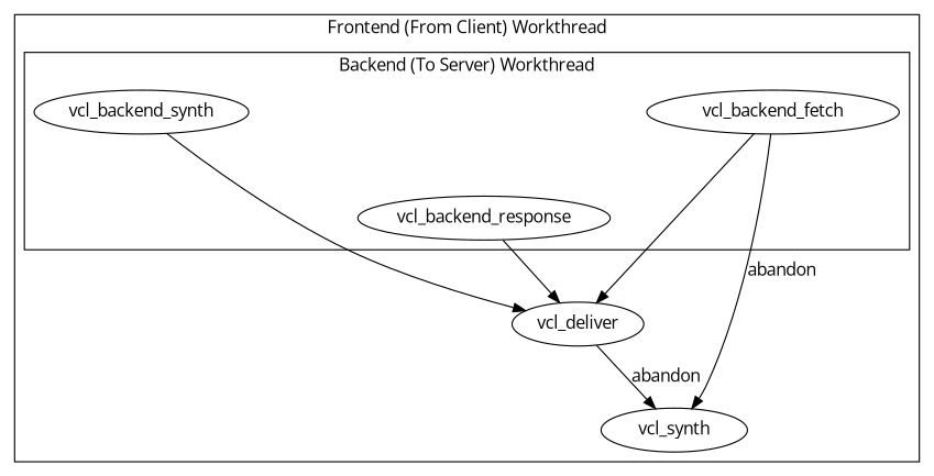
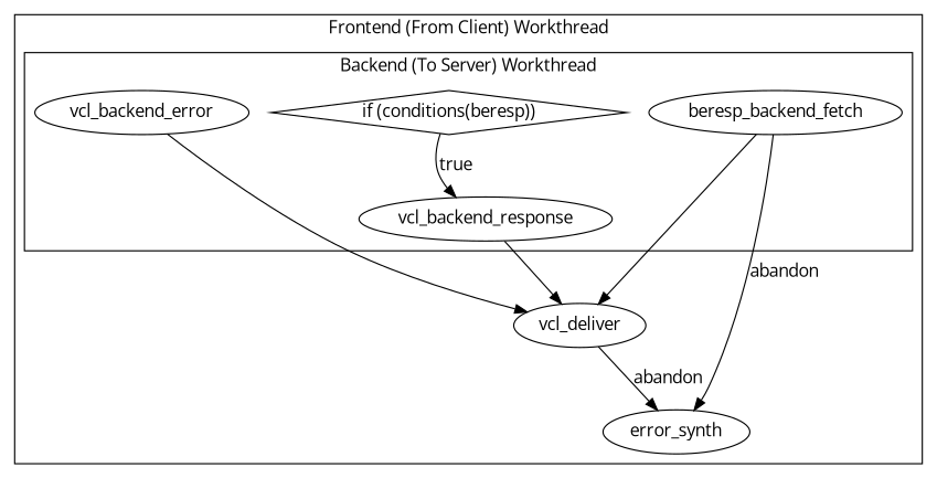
  digraph {
    fontname="Open Sans"
    node [fontname="Open Sans"]
    edge [fontname="Open Sans"]
+   n1 [label="if (conditions(beresp))" shape=diamond]
    vcl_backend_response
-   vcl_backend_error [label=vcl_backend_synth]
-   vcl_backend_fetch
-   vcl_synth
+   vcl_backend_error
+   vcl_backend_fetch [label=beresp_backend_fetch]
+   vcl_synth [label=error_synth]
    vcl_deliver
    subgraph cluster_1 {
      label="Frontend (From Client) Workthread"
      vcl_synth
      vcl_deliver
      subgraph cluster_2 {
        label="Backend (To Server) Workthread"
+       n1
        vcl_backend_response
        vcl_backend_error
        vcl_backend_fetch
      }
    }
+   n1 -> vcl_backend_response [label=true]
    vcl_backend_response -> vcl_deliver
    vcl_backend_error -> vcl_deliver
    vcl_backend_fetch -> vcl_synth [label=abandon]
    vcl_backend_fetch -> vcl_deliver
    vcl_deliver -> vcl_synth [label=abandon]
  }
